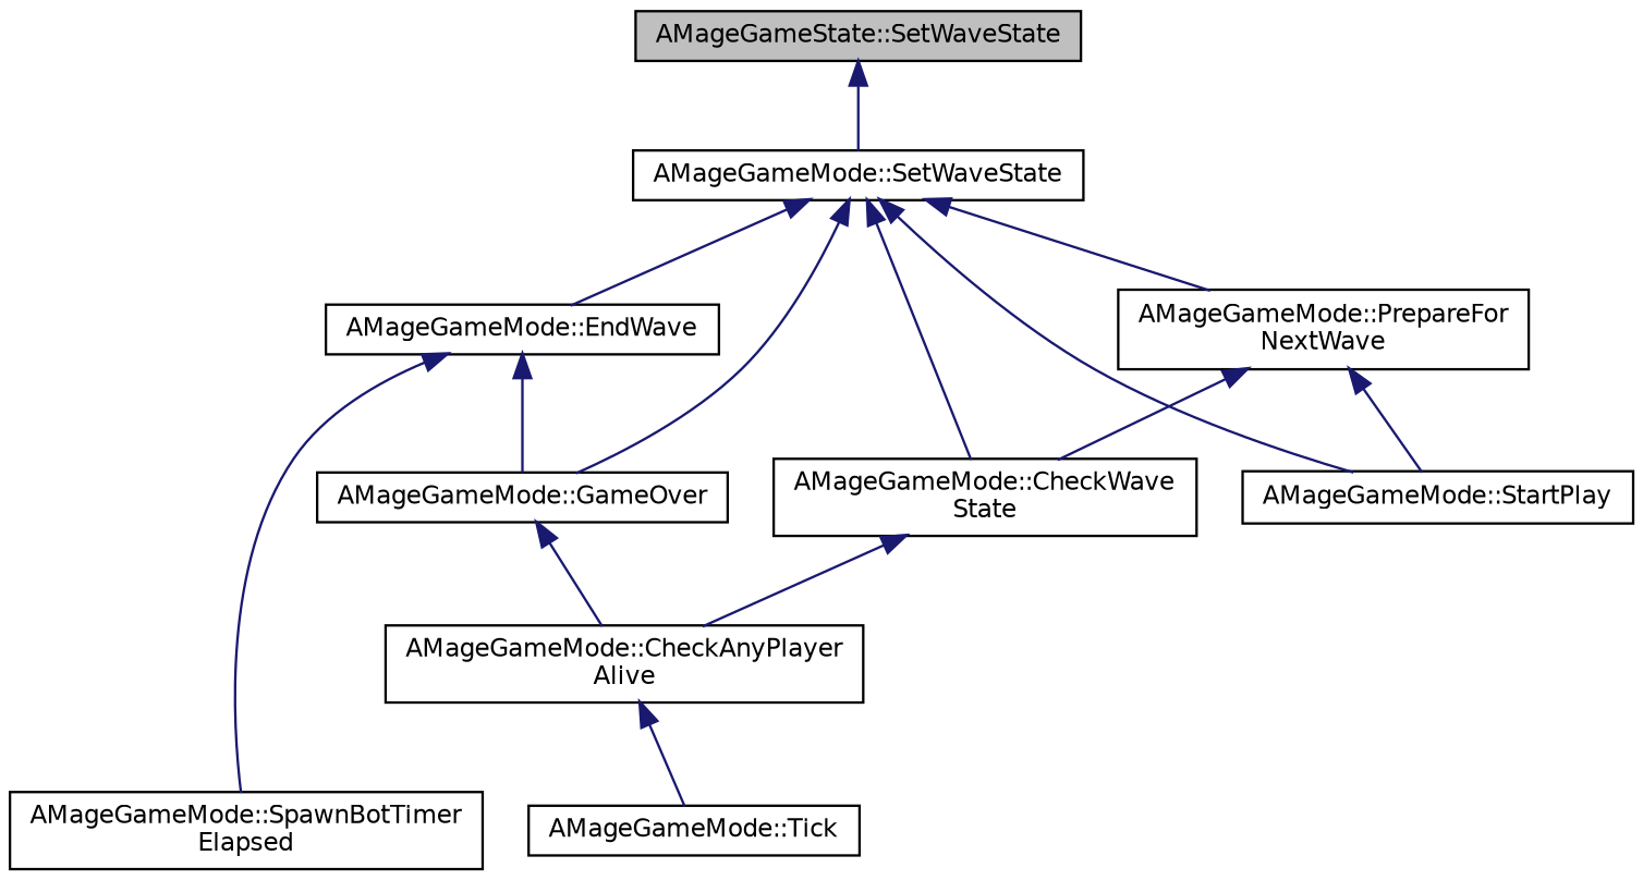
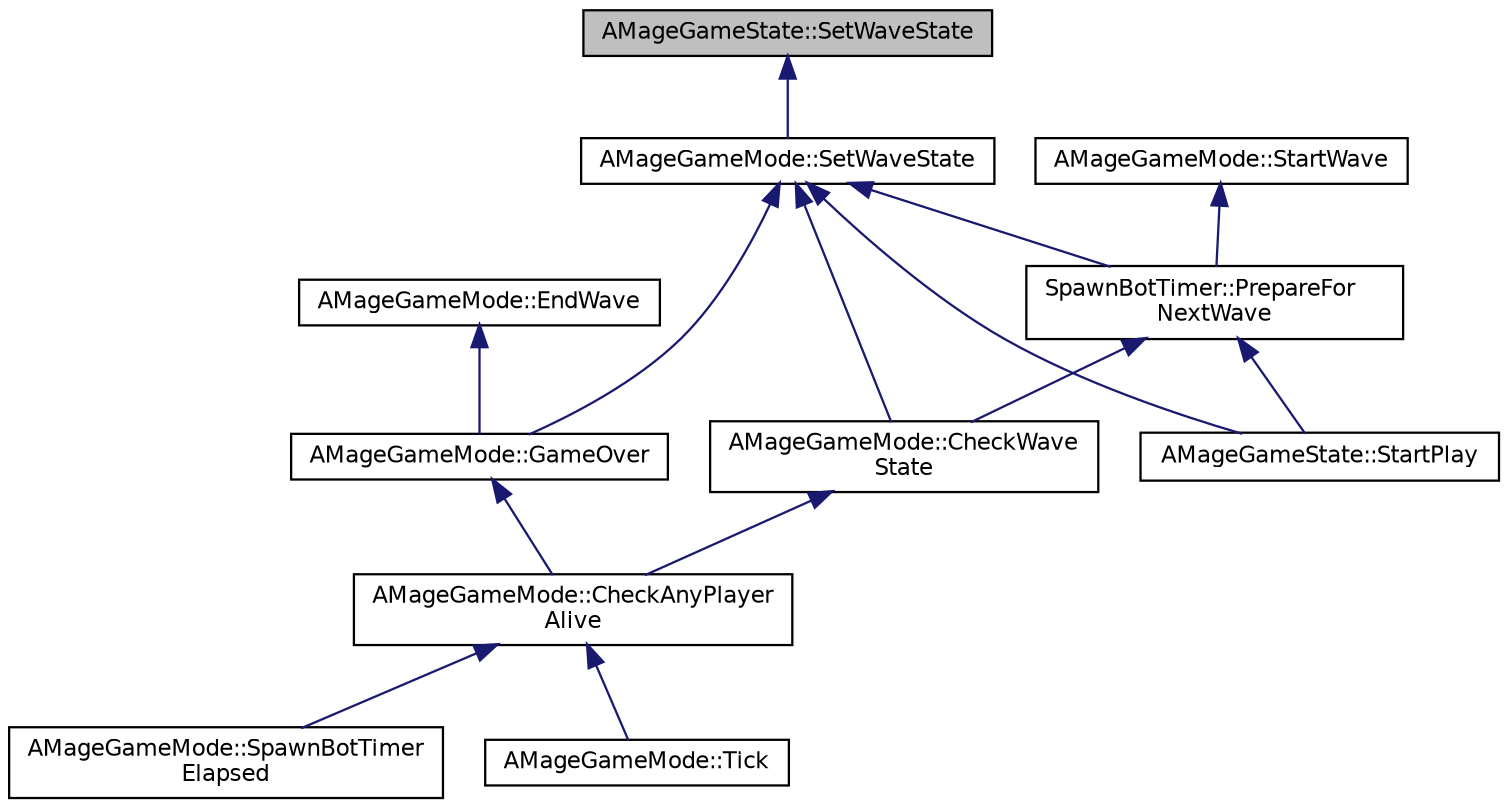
  digraph {
    rankdir=TB
    node [color=black fillcolor=white fontname=Helvetica fontsize=10 shape=record style=filled]
    edge [color=midnightblue dir=back fontname=Helvetica fontsize=10 labelfontname=Helvetica labelfontsize=10 style=solid]
    n1 [fillcolor=grey75 fontcolor=black height=0.2 label="AMageGameState::SetWaveState" width=0.4]
    n2 [height=0.2 label="AMageGameMode::SetWaveState" width=0.4]
    n3 [height=0.2 label="AMageGameMode::CheckWave\lState" width=0.4]
    n4 [height=0.2 label="AMageGameMode::EndWave" width=0.4]
    n5 [height=0.2 label="AMageGameMode::GameOver" width=0.4]
-   n6 [height=0.2 label="AMageGameMode::PrepareFor\lNextWave" width=0.4]
-   n7 [height=0.2 label="AMageGameMode::StartPlay" width=0.4]
+   n6 [height=0.2 label="SpawnBotTimer::PrepareFor\lNextWave" width=0.4]
+   n7 [height=0.2 label="AMageGameState::StartPlay" width=0.4]
    n8 [height=0.2 label="AMageGameMode::CheckAnyPlayer\lAlive" width=0.4]
    n9 [height=0.2 label="AMageGameMode::SpawnBotTimer\lElapsed" width=0.4]
+   n10 [height=0.2 label="AMageGameMode::StartWave" width=0.4]
    n11 [height=0.2 label="AMageGameMode::Tick" width=0.4]
    n1 -> n2
    n2 -> n3
-   n2 -> n4
    n2 -> n5
    n2 -> n6
    n2 -> n7
    n3 -> n8
    n4 -> n5
-   n4 -> n9
+   n8 -> n9
    n5 -> n8
    n6 -> n3
    n6 -> n7
    n8 -> n11
+   n10 -> n6
  }
